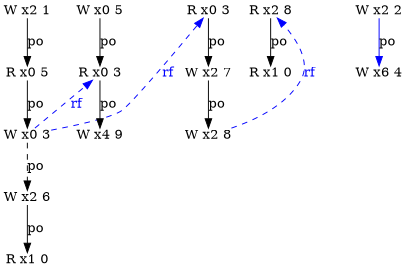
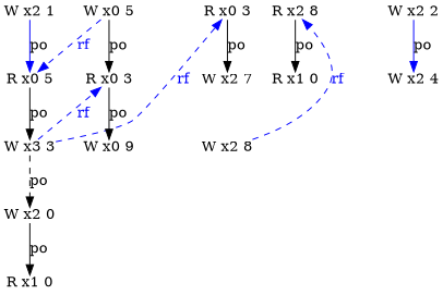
  digraph {
    node [idx=0 loc=2 shape=plain th=1 type=W]
    n1 [label="W x2 1"]
    n2 [idx=1 label="R x0 5" loc=0 type=R]
-   n3 [idx=2 label="W x0 3" loc=0]
+   n3 [idx=2 label="W x3 3" loc=0]
    n4 [label="R x2 8" th=2 type=R]
    n5 [idx=1 label="R x1 0" loc=1 th=2 type=R]
-   n6 [idx=4 label="W x4 9" loc=0 th=3]
+   n6 [idx=4 label="W x0 9" loc=0 th=3]
    n7 [idx=2 label="W x0 5" loc=0 th=3]
    n8 [idx=3 label="R x0 3" loc=0 th=3 type=R]
    n9 [idx=1 label="W x2 7" th=0]
    n10 [idx=2 label="W x2 8" th=0]
    n11 [label="R x0 3" loc=0 th=0 type=R]
-   n12 [idx=1 label="W x6 4" th=3]
+   n12 [idx=1 label="W x2 4" th=3]
    n13 [label="W x2 2" th=3]
-   n14 [idx=3 label="W x2 6"]
+   n14 [idx=3 label="W x2 0"]
    n15 [idx=4 label="R x1 0" loc=1 type=R]
-   n1 -> n2 [label=po]
+   n1 -> n2 [label=po color=blue]
    n2 -> n3 [label=po]
    n3 -> n8 [color=blue constraint=false fontcolor=blue from_idx=2 from_th=1 label=rf style=dashed to_idx=3 to_th=3]
    n3 -> n11 [color=blue constraint=false fontcolor=blue from_idx=2 from_th=1 label=rf style=dashed to_idx=0 to_th=0]
    n3 -> n14 [label=po style=dashed]
    n4 -> n5 [label=po]
+   n7 -> n2 [color=blue constraint=false fontcolor=blue from_idx=2 from_th=3 label=rf style=dashed to_idx=1 to_th=1]
    n7 -> n8 [label=po]
    n8 -> n6 [label=po]
-   n9 -> n10 [label=po]
    n10 -> n4 [color=blue constraint=false fontcolor=blue from_idx=2 from_th=0 label=rf style=dashed to_idx=0 to_th=2]
    n11 -> n9 [label=po]
    n13 -> n12 [color=blue label=po]
    n14 -> n15 [label=po]
  }
